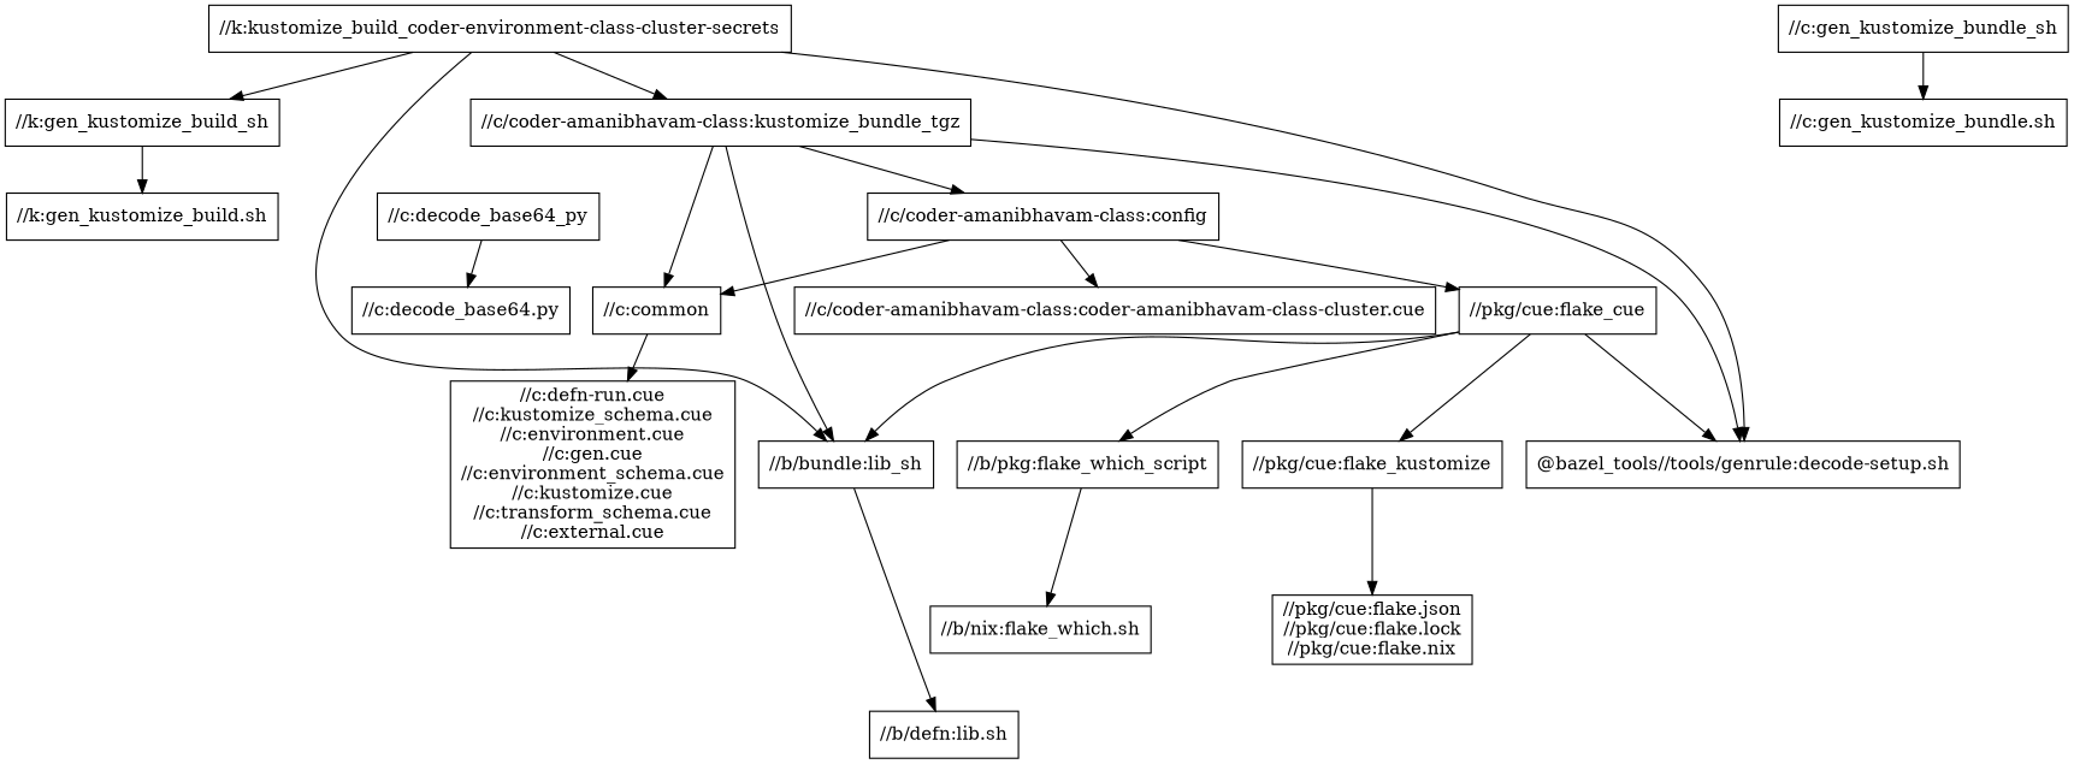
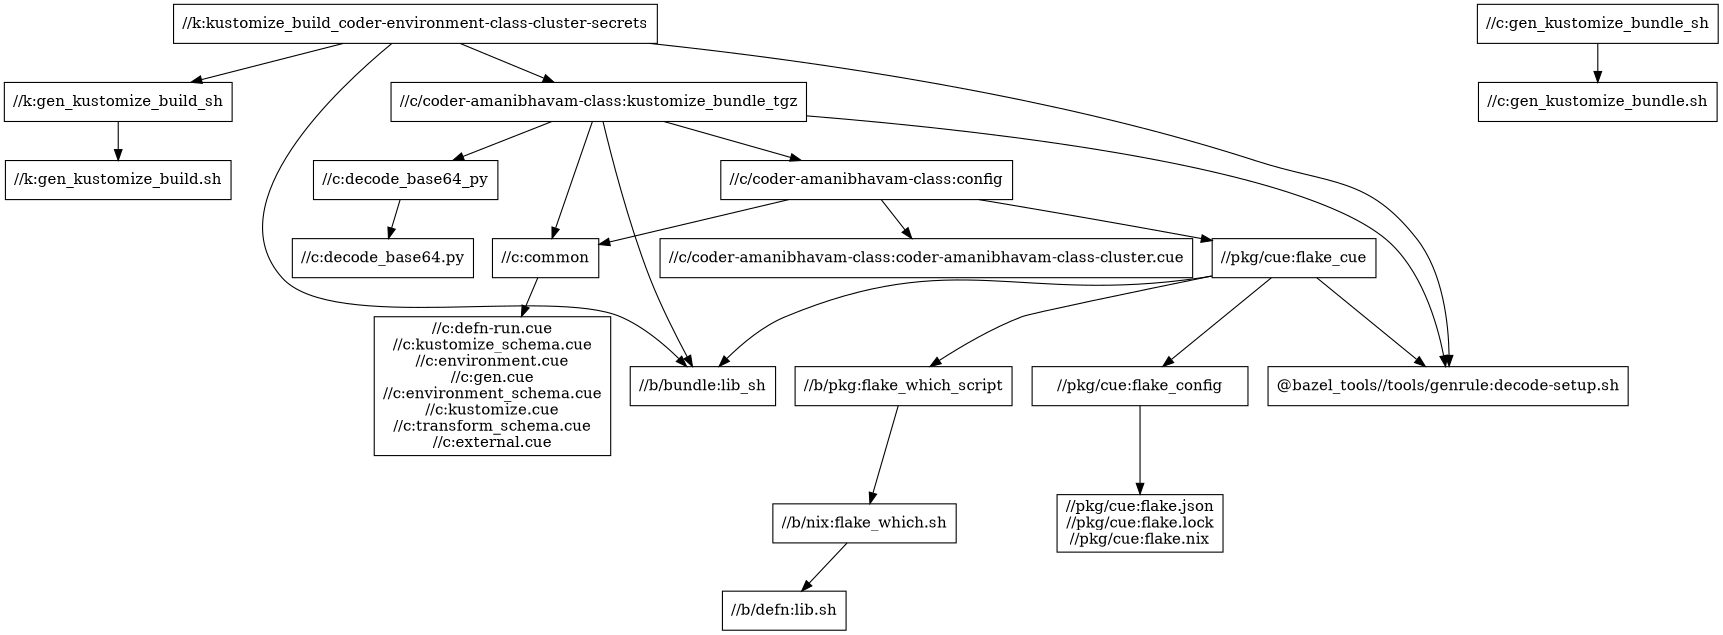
  digraph {
    node [shape=box]
    n1 [label="//k:kustomize_build_coder-environment-class-cluster-secrets"]
    "//k:gen_kustomize_build_sh"
    "//c/coder-amanibhavam-class:kustomize_bundle_tgz"
    n4 [label="//b/bundle:lib_sh"]
    n5 [label="@bazel_tools//tools/genrule:decode-setup.sh"]
    "//k:gen_kustomize_build.sh"
    "//c/coder-amanibhavam-class:config"
    "//c:decode_base64_py"
    "//c:common"
    n10 [label="//b/defn:lib.sh"]
    "//c/coder-amanibhavam-class:coder-amanibhavam-class-cluster.cue"
    "//pkg/cue:flake_cue"
    "//c:gen_kustomize_bundle_sh"
    "//c:gen_kustomize_bundle.sh"
    "//c:decode_base64.py"
-   "//pkg/cue:flake_config" [label="//pkg/cue:flake_kustomize"]
+   "//pkg/cue:flake_config"
    n17 [label="//b/pkg:flake_which_script"]
    "//c:defn-run.cue\n//c:kustomize_schema.cue\n//c:environment.cue\n//c:gen.cue\n//c:environment_schema.cue\n//c:kustomize.cue\n//c:transform_schema.cue\n//c:external.cue"
    "//pkg/cue:flake.json\n//pkg/cue:flake.lock\n//pkg/cue:flake.nix"
    "//b/nix:flake_which.sh"
    n1 -> "//k:gen_kustomize_build_sh"
    n1 -> "//c/coder-amanibhavam-class:kustomize_bundle_tgz"
    n1 -> n4
    n1 -> n5
    "//k:gen_kustomize_build_sh" -> "//k:gen_kustomize_build.sh"
    "//c/coder-amanibhavam-class:kustomize_bundle_tgz" -> n4
    "//c/coder-amanibhavam-class:kustomize_bundle_tgz" -> n5
    "//c/coder-amanibhavam-class:kustomize_bundle_tgz" -> "//c/coder-amanibhavam-class:config"
+   "//c/coder-amanibhavam-class:kustomize_bundle_tgz" -> "//c:decode_base64_py"
    "//c/coder-amanibhavam-class:kustomize_bundle_tgz" -> "//c:common"
-   n4 -> n10
+   "//b/nix:flake_which.sh" -> n10
    "//c/coder-amanibhavam-class:config" -> "//c:common"
    "//c/coder-amanibhavam-class:config" -> "//c/coder-amanibhavam-class:coder-amanibhavam-class-cluster.cue"
    "//c/coder-amanibhavam-class:config" -> "//pkg/cue:flake_cue"
    "//c:decode_base64_py" -> "//c:decode_base64.py"
    "//c:common" -> "//c:defn-run.cue\n//c:kustomize_schema.cue\n//c:environment.cue\n//c:gen.cue\n//c:environment_schema.cue\n//c:kustomize.cue\n//c:transform_schema.cue\n//c:external.cue"
    "//pkg/cue:flake_cue" -> n4
    "//pkg/cue:flake_cue" -> n5
    "//pkg/cue:flake_cue" -> "//pkg/cue:flake_config"
    "//pkg/cue:flake_cue" -> n17
    "//c:gen_kustomize_bundle_sh" -> "//c:gen_kustomize_bundle.sh"
    "//pkg/cue:flake_config" -> "//pkg/cue:flake.json\n//pkg/cue:flake.lock\n//pkg/cue:flake.nix"
    n17 -> "//b/nix:flake_which.sh"
  }
